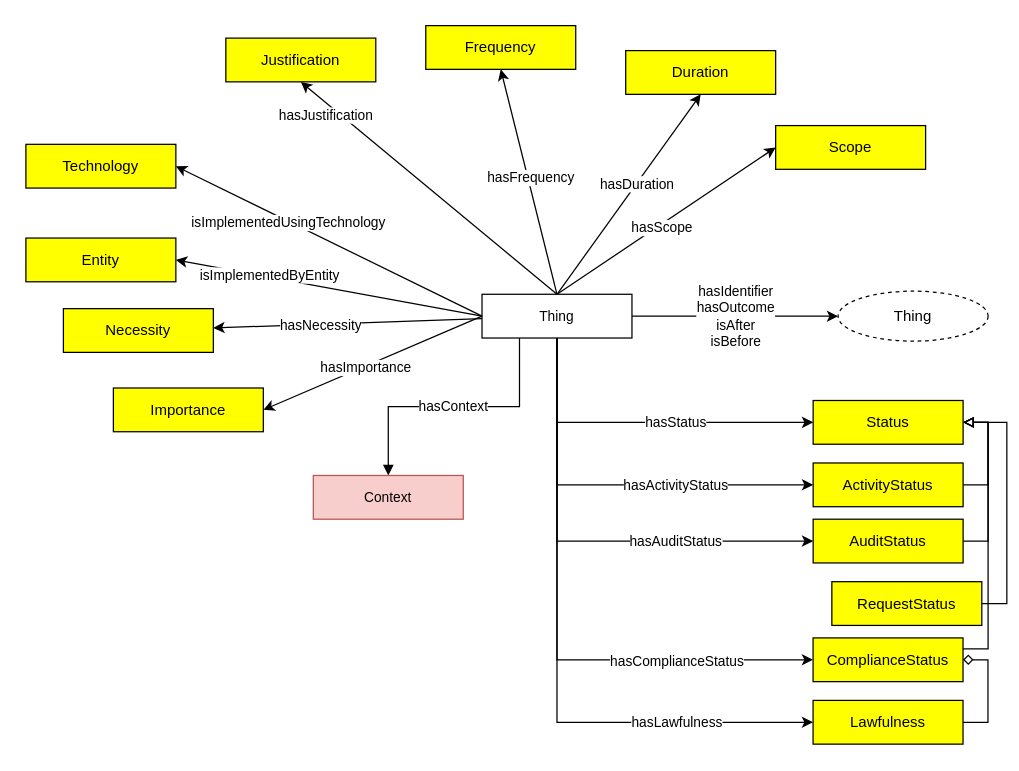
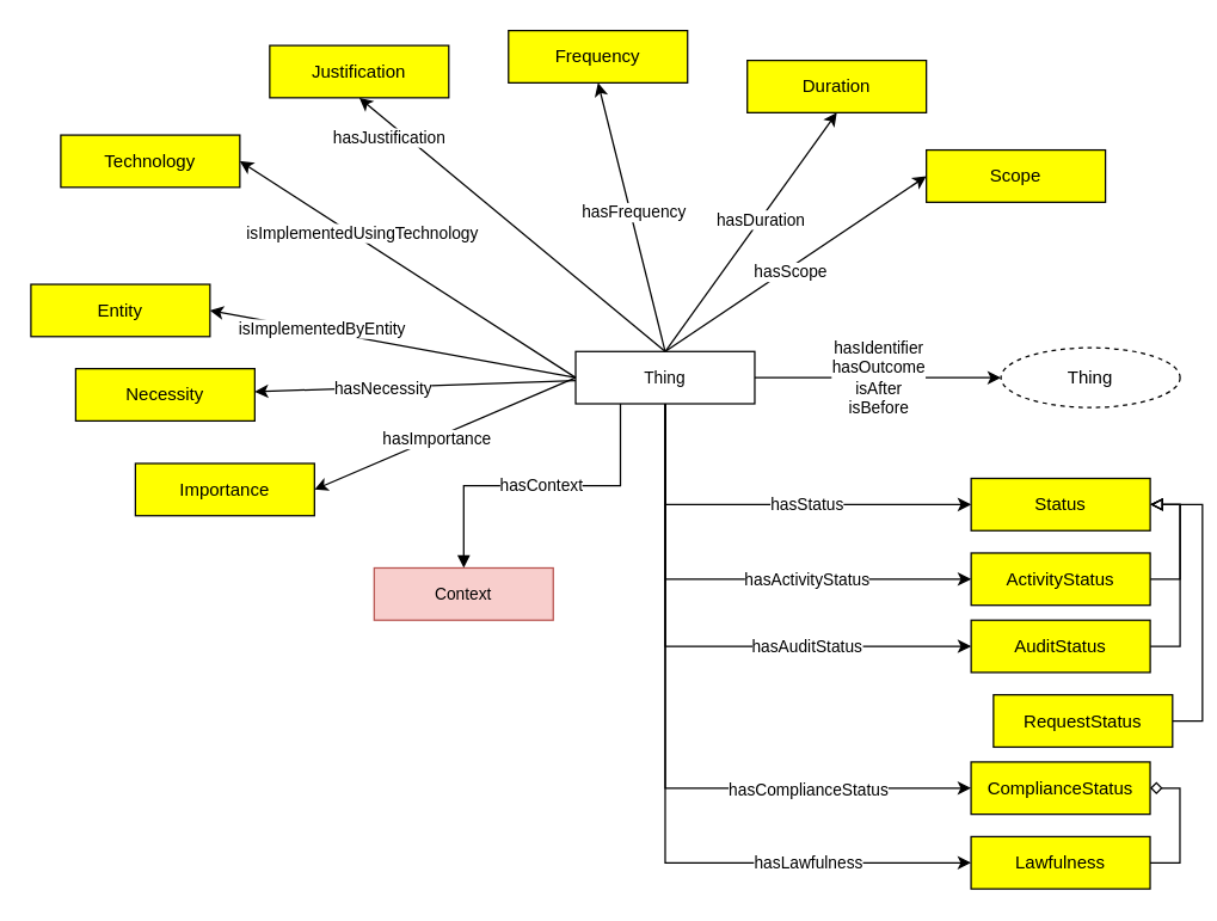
  <mxCell id="0" />
  <mxCell id="1" parent="0" />
  <mxCell id="2" value="" style="rounded=0;orthogonalLoop=1;jettySize=auto;html=1;entryX=0;entryY=0.5;entryDx=0;entryDy=0;edgeStyle=orthogonalEdgeStyle;exitX=0.5;exitY=1;exitDx=0;exitDy=0;" parent="1" source="17" target="24" edge="1"><mxGeometry relative="1" as="geometry" /></mxCell>
  <mxCell id="3" value="hasStatus" style="edgeLabel;html=1;align=center;verticalAlign=middle;resizable=0;points=[];" parent="2" vertex="1" connectable="0"><mxGeometry x="-0.075" relative="1" as="geometry"><mxPoint x="36" as="offset" /></mxGeometry></mxCell>
  <mxCell id="4" value="" style="rounded=0;orthogonalLoop=1;jettySize=auto;html=1;entryX=0.5;entryY=1;entryDx=0;entryDy=0;exitX=0.5;exitY=0;exitDx=0;exitDy=0;" parent="1" source="17" target="35" edge="1"><mxGeometry relative="1" as="geometry" /></mxCell>
  <mxCell id="5" value="hasFrequency" style="edgeLabel;html=1;align=center;verticalAlign=middle;resizable=0;points=[];" parent="4" vertex="1" connectable="0"><mxGeometry x="0.038" y="-2" relative="1" as="geometry"><mxPoint as="offset" /></mxGeometry></mxCell>
  <mxCell id="6" value="" style="rounded=0;orthogonalLoop=1;jettySize=auto;html=1;entryX=0;entryY=0.5;entryDx=0;entryDy=0;exitX=0.5;exitY=0;exitDx=0;exitDy=0;" parent="1" source="17" target="36" edge="1"><mxGeometry relative="1" as="geometry" /></mxCell>
  <mxCell id="7" value="hasScope" style="edgeLabel;html=1;align=center;verticalAlign=middle;resizable=0;points=[];" parent="6" vertex="1" connectable="0"><mxGeometry x="-0.062" y="-2" relative="1" as="geometry"><mxPoint as="offset" /></mxGeometry></mxCell>
  <mxCell id="8" value="" style="rounded=0;orthogonalLoop=1;jettySize=auto;html=1;entryX=0.5;entryY=1;entryDx=0;entryDy=0;exitX=0.5;exitY=0;exitDx=0;exitDy=0;" parent="1" source="17" target="37" edge="1"><mxGeometry relative="1" as="geometry" /></mxCell>
  <mxCell id="9" value="hasDuration" style="edgeLabel;html=1;align=center;verticalAlign=middle;resizable=0;points=[];" parent="8" vertex="1" connectable="0"><mxGeometry x="0.109" relative="1" as="geometry"><mxPoint as="offset" /></mxGeometry></mxCell>
  <mxCell id="10" value="" style="rounded=0;orthogonalLoop=1;jettySize=auto;html=1;entryX=1;entryY=0.5;entryDx=0;entryDy=0;exitX=0;exitY=0.5;exitDx=0;exitDy=0;" parent="1" source="17" target="43" edge="1"><mxGeometry relative="1" as="geometry" /></mxCell>
  <mxCell id="11" value="hasImportance" style="edgeLabel;html=1;align=center;verticalAlign=middle;resizable=0;points=[];" parent="10" vertex="1" connectable="0"><mxGeometry x="0.068" y="1" relative="1" as="geometry"><mxPoint as="offset" /></mxGeometry></mxCell>
  <mxCell id="12" value="" style="rounded=0;orthogonalLoop=1;jettySize=auto;html=1;" parent="1" source="17" target="44" edge="1"><mxGeometry relative="1" as="geometry" /></mxCell>
  <mxCell id="13" value="hasNecessity" style="edgeLabel;html=1;align=center;verticalAlign=middle;resizable=0;points=[];" parent="12" vertex="1" connectable="0"><mxGeometry x="0.271" relative="1" as="geometry"><mxPoint x="7" as="offset" /></mxGeometry></mxCell>
  <mxCell id="14" value="hasIdentifier&lt;br&gt;hasOutcome&lt;br&gt;isAfter&lt;br&gt;isBefore" style="edgeStyle=none;rounded=0;orthogonalLoop=1;jettySize=auto;html=1;exitX=1;exitY=0.5;exitDx=0;exitDy=0;entryX=0;entryY=0.5;entryDx=0;entryDy=0;" parent="1" source="17" target="47" edge="1"><mxGeometry relative="1" as="geometry" /></mxCell>
  <mxCell id="15" value="hasLawfulness" style="edgeStyle=orthogonalEdgeStyle;rounded=0;orthogonalLoop=1;jettySize=auto;html=1;exitX=0.5;exitY=1;exitDx=0;exitDy=0;entryX=0;entryY=0.5;entryDx=0;entryDy=0;" parent="1" source="17" target="42" edge="1"><mxGeometry x="0.572" relative="1" as="geometry"><mxPoint as="offset" /></mxGeometry></mxCell>
  <mxCell id="16" value="hasContext" style="edgeStyle=orthogonalEdgeStyle;rounded=0;orthogonalLoop=1;jettySize=auto;html=1;exitX=0.25;exitY=1;exitDx=0;exitDy=0;entryX=0.5;entryY=0;entryDx=0;entryDy=0;endArrow=block;endFill=1;" parent="1" source="17" target="50" edge="1"><mxGeometry relative="1" as="geometry" /></mxCell>
  <mxCell id="17" value="&lt;span style=&quot;text-align: start; font-family: Arial;&quot; data-sheets-userformat=&quot;{&amp;quot;2&amp;quot;:513,&amp;quot;3&amp;quot;:{&amp;quot;1&amp;quot;:0},&amp;quot;12&amp;quot;:0}&quot; data-sheets-value=&quot;{&amp;quot;1&amp;quot;:2,&amp;quot;2&amp;quot;:&amp;quot;Deidentification&amp;quot;}&quot;&gt;&lt;font style=&quot;font-size: 11px;&quot;&gt;Thing&lt;/font&gt;&lt;/span&gt;" style="whiteSpace=wrap;html=1;rounded=0;" parent="1" vertex="1"><mxGeometry x="385" y="235" width="120" height="35" as="geometry" /></mxCell>
  <mxCell id="18" value="" style="rounded=0;orthogonalLoop=1;jettySize=auto;html=1;exitX=0.5;exitY=1;exitDx=0;exitDy=0;edgeStyle=orthogonalEdgeStyle;entryX=0;entryY=0.5;entryDx=0;entryDy=0;" parent="1" source="17" target="26" edge="1"><mxGeometry relative="1" as="geometry" /></mxCell>
  <mxCell id="19" value="hasComplianceStatus" style="edgeLabel;html=1;align=center;verticalAlign=middle;resizable=0;points=[];" parent="18" vertex="1" connectable="0"><mxGeometry x="-0.025" y="1" relative="1" as="geometry"><mxPoint x="94" y="33" as="offset" /></mxGeometry></mxCell>
  <mxCell id="20" value="" style="rounded=0;orthogonalLoop=1;jettySize=auto;html=1;entryX=0;entryY=0.5;entryDx=0;entryDy=0;exitX=0.5;exitY=1;exitDx=0;exitDy=0;edgeStyle=orthogonalEdgeStyle;" parent="1" source="17" target="28" edge="1"><mxGeometry relative="1" as="geometry" /></mxCell>
  <mxCell id="21" value="hasAuditStatus" style="edgeLabel;html=1;align=center;verticalAlign=middle;resizable=0;points=[];" parent="20" vertex="1" connectable="0"><mxGeometry x="0.008" y="-1" relative="1" as="geometry"><mxPoint x="72" y="-1" as="offset" /></mxGeometry></mxCell>
  <mxCell id="22" value="" style="rounded=0;orthogonalLoop=1;jettySize=auto;html=1;entryX=0;entryY=0.5;entryDx=0;entryDy=0;exitX=0.5;exitY=1;exitDx=0;exitDy=0;edgeStyle=orthogonalEdgeStyle;" parent="1" source="17" target="30" edge="1"><mxGeometry relative="1" as="geometry" /></mxCell>
  <mxCell id="23" value="hasActivityStatus" style="edgeLabel;html=1;align=center;verticalAlign=middle;resizable=0;points=[];" parent="22" vertex="1" connectable="0"><mxGeometry relative="1" as="geometry"><mxPoint x="51" as="offset" /></mxGeometry></mxCell>
  <mxCell id="24" value="Status" style="whiteSpace=wrap;html=1;fillColor=#FFFF00;rounded=0;" parent="1" vertex="1"><mxGeometry x="650" y="320" width="120" height="35" as="geometry" /></mxCell>
- <mxCell id="25" style="edgeStyle=orthogonalEdgeStyle;rounded=0;orthogonalLoop=1;jettySize=auto;html=1;exitX=1;exitY=0.25;exitDx=0;exitDy=0;entryX=1;entryY=0.5;entryDx=0;entryDy=0;endArrow=block;endFill=0;" parent="1" source="26" target="24" edge="1"><mxGeometry relative="1" as="geometry" /></mxCell>
  <mxCell id="26" value="ComplianceStatus" style="whiteSpace=wrap;html=1;fillColor=#FFFF00;rounded=0;" parent="1" vertex="1"><mxGeometry x="649.94" y="510" width="120" height="35" as="geometry" /></mxCell>
  <mxCell id="27" style="edgeStyle=orthogonalEdgeStyle;rounded=0;orthogonalLoop=1;jettySize=auto;html=1;exitX=1;exitY=0.5;exitDx=0;exitDy=0;entryX=1;entryY=0.5;entryDx=0;entryDy=0;endArrow=block;endFill=0;" parent="1" source="28" target="24" edge="1"><mxGeometry relative="1" as="geometry" /></mxCell>
  <mxCell id="28" value="AuditStatus" style="whiteSpace=wrap;html=1;fillColor=#FFFF00;rounded=0;" parent="1" vertex="1"><mxGeometry x="650" y="415" width="120" height="35" as="geometry" /></mxCell>
  <mxCell id="29" style="edgeStyle=orthogonalEdgeStyle;rounded=0;orthogonalLoop=1;jettySize=auto;html=1;exitX=1;exitY=0.5;exitDx=0;exitDy=0;entryX=1;entryY=0.5;entryDx=0;entryDy=0;endArrow=block;endFill=0;" parent="1" source="30" target="24" edge="1"><mxGeometry relative="1" as="geometry" /></mxCell>
  <mxCell id="30" value="ActivityStatus" style="whiteSpace=wrap;html=1;fillColor=#FFFF00;rounded=0;" parent="1" vertex="1"><mxGeometry x="650" y="370" width="120" height="35" as="geometry" /></mxCell>
  <mxCell id="31" value="" style="rounded=0;orthogonalLoop=1;jettySize=auto;html=1;entryX=1;entryY=0.5;entryDx=0;entryDy=0;exitX=0;exitY=0.5;exitDx=0;exitDy=0;" parent="1" source="17" target="40" edge="1"><mxGeometry relative="1" as="geometry" /></mxCell>
  <mxCell id="32" value="isImplementedByEntity" style="edgeLabel;html=1;align=center;verticalAlign=middle;resizable=0;points=[];" parent="31" vertex="1" connectable="0"><mxGeometry x="-0.021" relative="1" as="geometry"><mxPoint x="-51" y="-11" as="offset" /></mxGeometry></mxCell>
  <mxCell id="33" value="" style="rounded=0;orthogonalLoop=1;jettySize=auto;html=1;entryX=0.5;entryY=1;entryDx=0;entryDy=0;exitX=0.5;exitY=0;exitDx=0;exitDy=0;" parent="1" source="17" target="45" edge="1"><mxGeometry relative="1" as="geometry"><mxPoint x="445" y="15" as="targetPoint" /></mxGeometry></mxCell>
  <mxCell id="34" value="hasJustification" style="edgeLabel;html=1;align=center;verticalAlign=middle;resizable=0;points=[];" parent="33" vertex="1" connectable="0"><mxGeometry x="-0.111" y="-22" relative="1" as="geometry"><mxPoint x="-109" y="-51" as="offset" /></mxGeometry></mxCell>
  <mxCell id="35" value="Frequency" style="whiteSpace=wrap;html=1;fillColor=#FFFF00;rounded=0;" parent="1" vertex="1"><mxGeometry x="340" y="20" width="120" height="35" as="geometry" /></mxCell>
  <mxCell id="36" value="Scope" style="whiteSpace=wrap;html=1;fillColor=#FFFF00;rounded=0;" parent="1" vertex="1"><mxGeometry x="620" y="100" width="120" height="35" as="geometry" /></mxCell>
  <mxCell id="37" value="Duration" style="whiteSpace=wrap;html=1;fillColor=#FFFF00;rounded=0;" parent="1" vertex="1"><mxGeometry x="500" y="40" width="120" height="35" as="geometry" /></mxCell>
  <mxCell id="38" value="" style="rounded=0;orthogonalLoop=1;jettySize=auto;html=1;exitX=0;exitY=0.5;exitDx=0;exitDy=0;entryX=1;entryY=0.5;entryDx=0;entryDy=0;" parent="1" source="17" target="46" edge="1"><mxGeometry relative="1" as="geometry" /></mxCell>
  <mxCell id="39" value="isImplementedUsingTechnology" style="edgeLabel;html=1;align=center;verticalAlign=middle;resizable=0;points=[];" parent="38" vertex="1" connectable="0"><mxGeometry x="0.587" y="37" relative="1" as="geometry"><mxPoint x="55" y="-13" as="offset" /></mxGeometry></mxCell>
  <mxCell id="40" value="Entity" style="whiteSpace=wrap;html=1;fillColor=#FFFF00;rounded=0;" parent="1" vertex="1"><mxGeometry x="20" y="190" width="120" height="35" as="geometry" /></mxCell>
  <mxCell id="41" style="edgeStyle=orthogonalEdgeStyle;rounded=0;orthogonalLoop=1;jettySize=auto;html=1;exitX=1;exitY=0.5;exitDx=0;exitDy=0;entryX=1;entryY=0.5;entryDx=0;entryDy=0;endArrow=diamond;endFill=0;" parent="1" source="42" target="26" edge="1"><mxGeometry relative="1" as="geometry" /></mxCell>
  <mxCell id="42" value="Lawfulness" style="whiteSpace=wrap;html=1;fillColor=#FFFF00;rounded=0;" parent="1" vertex="1"><mxGeometry x="649.94" y="560" width="120" height="35" as="geometry" /></mxCell>
  <mxCell id="43" value="Importance" style="whiteSpace=wrap;html=1;fillColor=#FFFF00;rounded=0;" parent="1" vertex="1"><mxGeometry x="90" y="310" width="120" height="35" as="geometry" /></mxCell>
  <mxCell id="44" value="Necessity" style="whiteSpace=wrap;html=1;fillColor=#FFFF00;rounded=0;" parent="1" vertex="1"><mxGeometry x="50" y="246.5" width="120" height="35" as="geometry" /></mxCell>
  <mxCell id="45" value="Justification" style="whiteSpace=wrap;html=1;fillColor=#FFFF00;rounded=0;" parent="1" vertex="1"><mxGeometry x="180" y="30" width="120" height="35" as="geometry" /></mxCell>
- <mxCell id="46" value="Technology" style="whiteSpace=wrap;html=1;fillColor=#FFFF00;rounded=0;" parent="1" vertex="1"><mxGeometry x="20" y="115" width="120" height="35" as="geometry" /></mxCell>
+ <mxCell id="46" value="Technology" style="whiteSpace=wrap;html=1;fillColor=#FFFF00;rounded=0;" parent="1" vertex="1"><mxGeometry x="40" y="90" width="120" height="35" as="geometry" /></mxCell>
  <mxCell id="47" value="Thing" style="ellipse;whiteSpace=wrap;html=1;dashed=1;" parent="1" vertex="1"><mxGeometry x="670" y="232.5" width="120" height="40" as="geometry" /></mxCell>
  <mxCell id="48" style="edgeStyle=orthogonalEdgeStyle;rounded=0;orthogonalLoop=1;jettySize=auto;html=1;exitX=1;exitY=0.5;exitDx=0;exitDy=0;entryX=1;entryY=0.5;entryDx=0;entryDy=0;endArrow=block;endFill=0;" parent="1" source="49" target="24" edge="1"><mxGeometry relative="1" as="geometry" /></mxCell>
  <mxCell id="49" value="RequestStatus" style="whiteSpace=wrap;html=1;fillColor=#FFFF00;rounded=0;" parent="1" vertex="1"><mxGeometry x="664.97" y="465" width="120" height="35" as="geometry" /></mxCell>
  <mxCell id="50" value="&lt;span style=&quot;text-align: start; font-family: Arial;&quot; data-sheets-userformat=&quot;{&amp;quot;2&amp;quot;:513,&amp;quot;3&amp;quot;:{&amp;quot;1&amp;quot;:0},&amp;quot;12&amp;quot;:0}&quot; data-sheets-value=&quot;{&amp;quot;1&amp;quot;:2,&amp;quot;2&amp;quot;:&amp;quot;Deidentification&amp;quot;}&quot;&gt;&lt;font style=&quot;font-size: 11px;&quot;&gt;Context&lt;/font&gt;&lt;/span&gt;" style="whiteSpace=wrap;html=1;rounded=0;fillColor=#f8cecc;strokeColor=#b85450;" parent="1" vertex="1"><mxGeometry x="250" y="380" width="120" height="35" as="geometry" /></mxCell>
